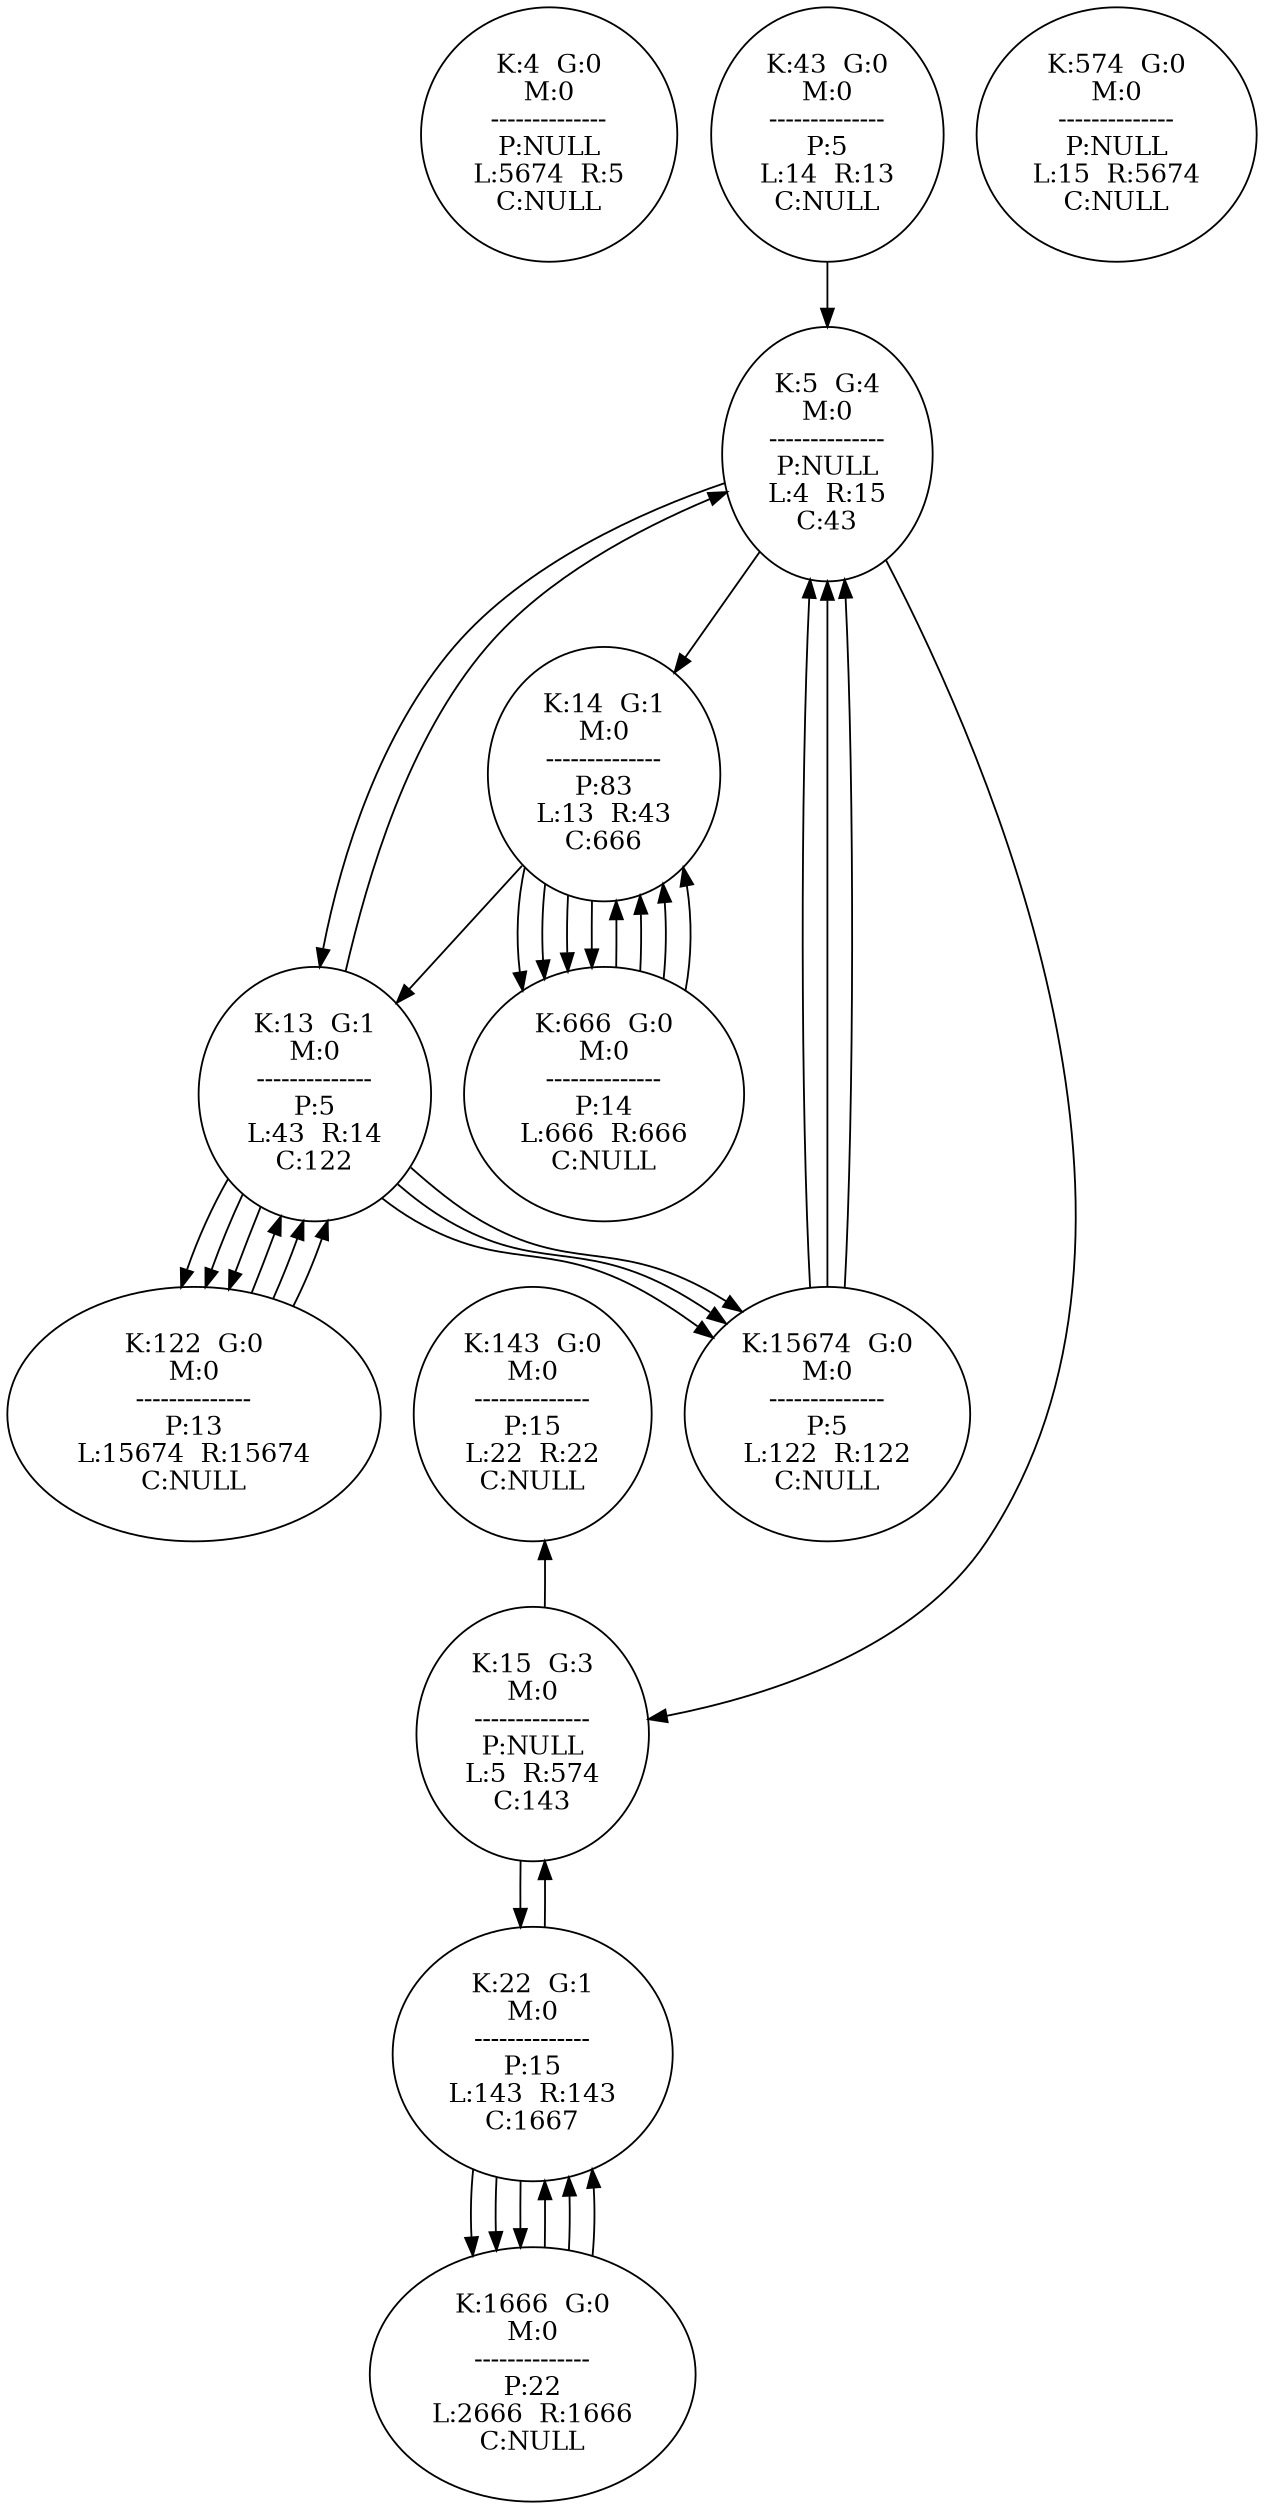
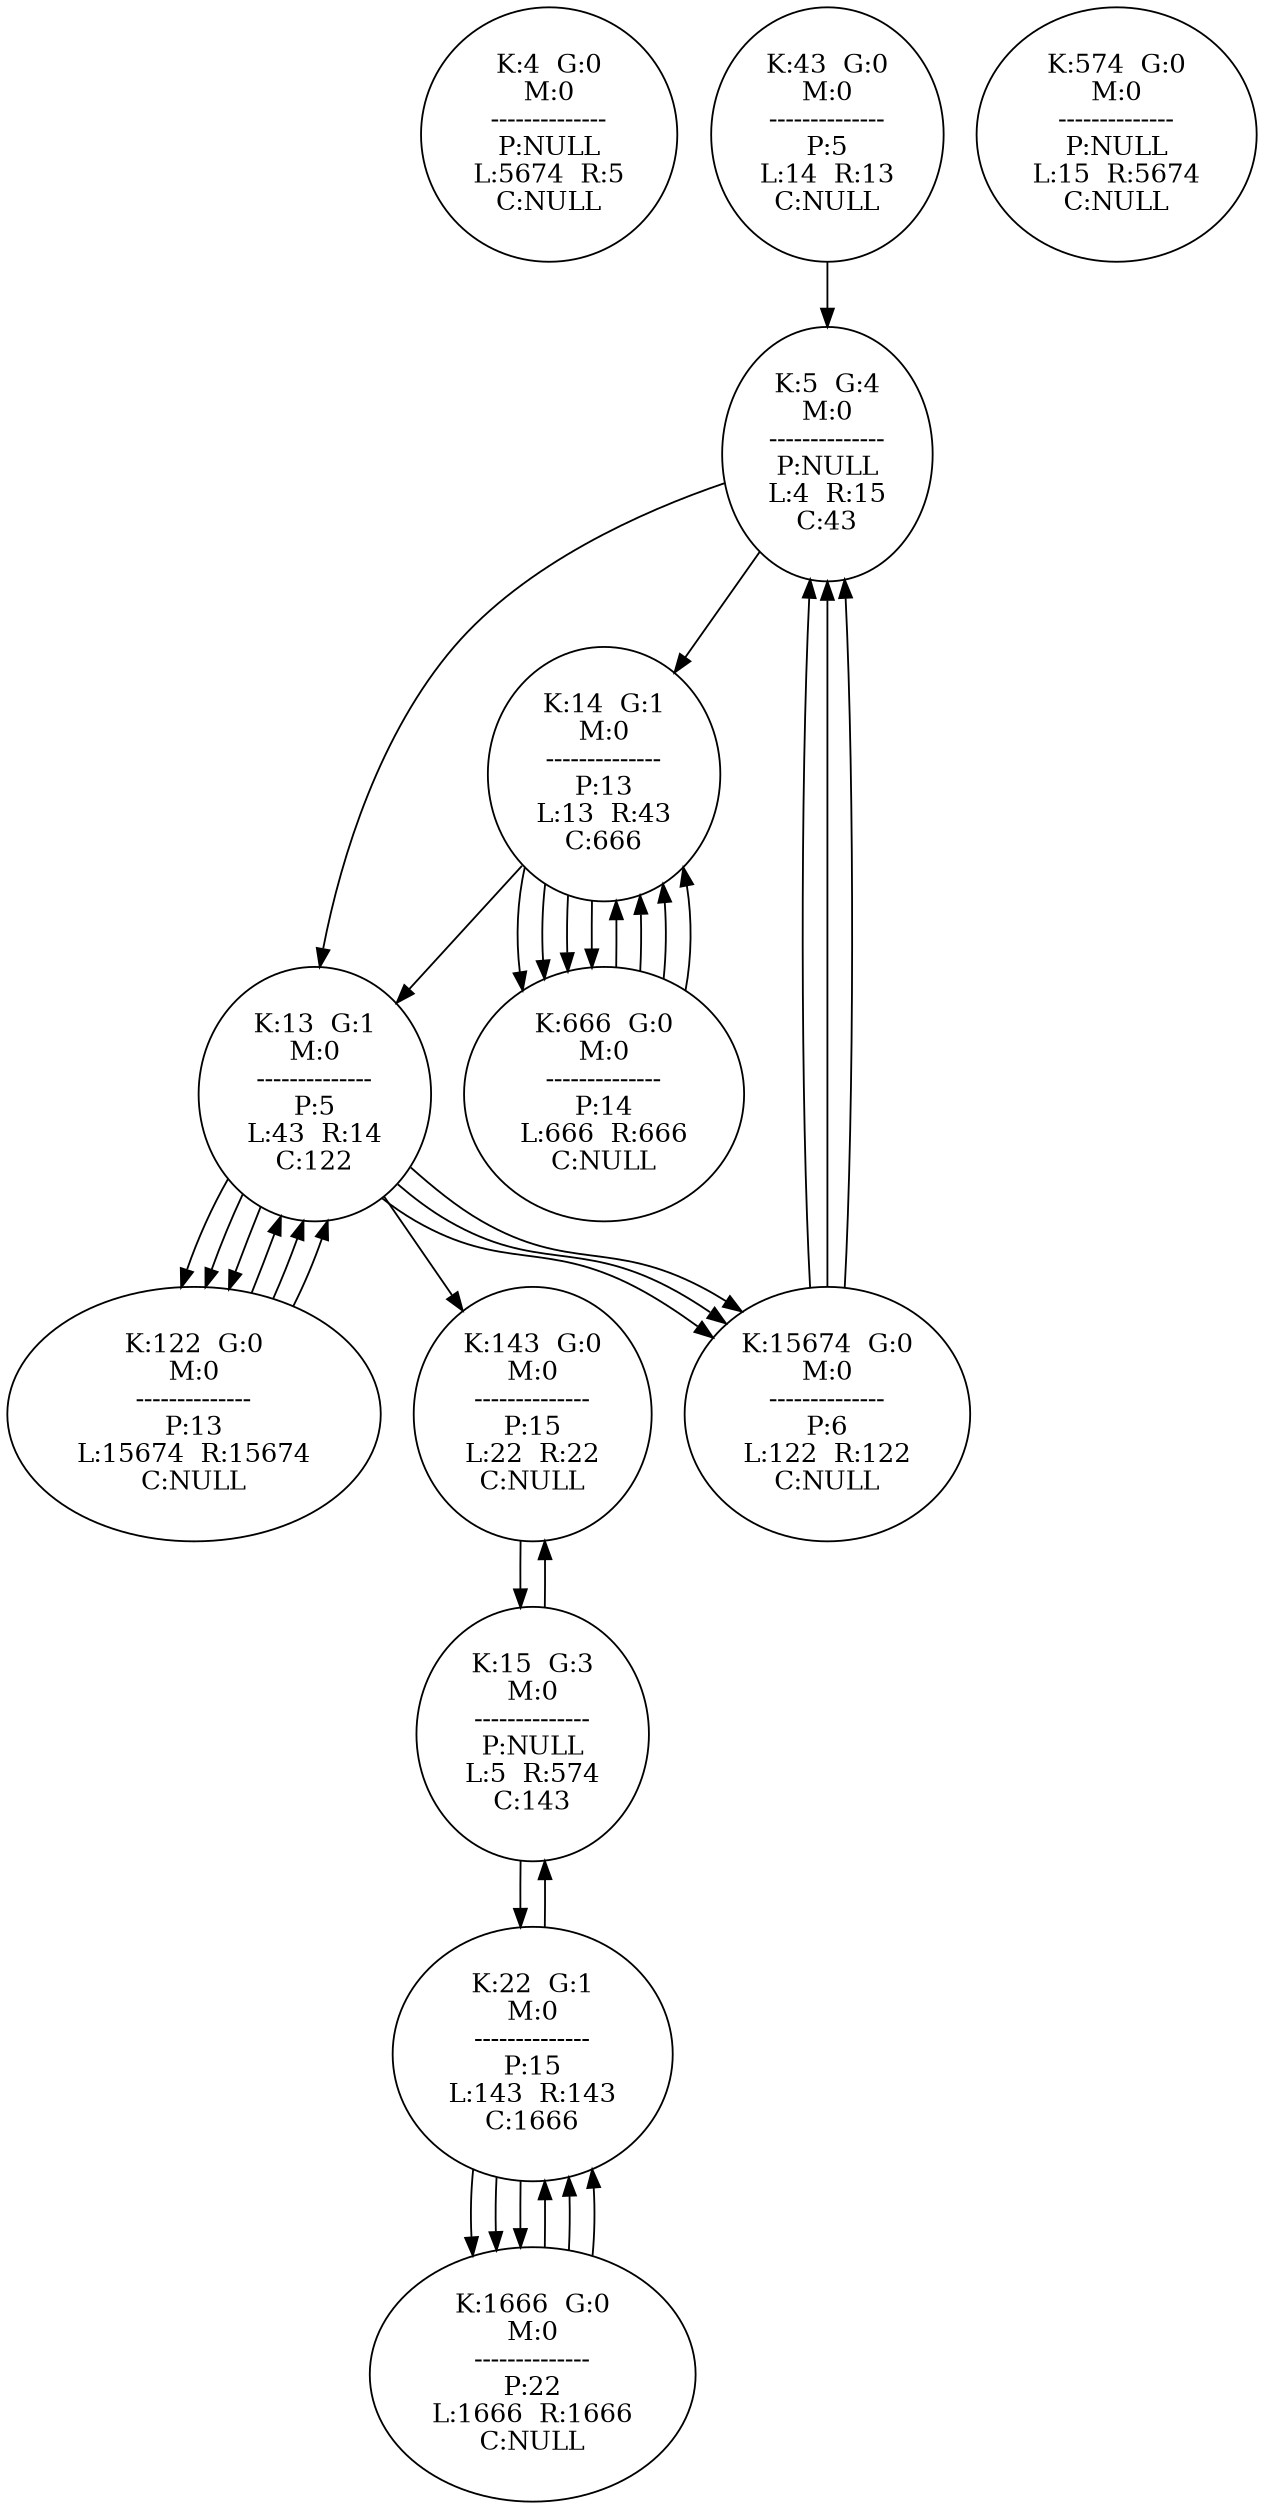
  digraph {
    n1 [label="K:4  G:0\nM:0\n--------------\nP:NULL\nL:5674  R:5\nC:NULL"]
    n2 [label="K:5  G:4\nM:0\n--------------\nP:NULL\nL:4  R:15\nC:43"]
    n3 [label="K:13  G:1\nM:0\n--------------\nP:5\nL:43  R:14\nC:122"]
-   n4 [label="K:14  G:1\nM:0\n--------------\nP:83\nL:13  R:43\nC:666"]
+   n4 [label="K:14  G:1\nM:0\n--------------\nP:13\nL:13  R:43\nC:666"]
    n5 [label="K:43  G:0\nM:0\n--------------\nP:5\nL:14  R:13\nC:NULL"]
    n6 [label="K:122  G:0\nM:0\n--------------\nP:13\nL:15674  R:15674\nC:NULL"]
-   n7 [label="K:15674  G:0\nM:0\n--------------\nP:5\nL:122  R:122\nC:NULL"]
+   n7 [label="K:15674  G:0\nM:0\n--------------\nP:6\nL:122  R:122\nC:NULL"]
    n8 [label="K:666  G:0\nM:0\n--------------\nP:14\nL:666  R:666\nC:NULL"]
    n9 [label="K:15  G:3\nM:0\n--------------\nP:NULL\nL:5  R:574\nC:143"]
    n10 [label="K:143  G:0\nM:0\n--------------\nP:15\nL:22  R:22\nC:NULL"]
-   n11 [label="K:22  G:1\nM:0\n--------------\nP:15\nL:143  R:143\nC:1667"]
-   n12 [label="K:1666  G:0\nM:0\n--------------\nP:22\nL:2666  R:1666\nC:NULL"]
+   n11 [label="K:22  G:1\nM:0\n--------------\nP:15\nL:143  R:143\nC:1666"]
+   n12 [label="K:1666  G:0\nM:0\n--------------\nP:22\nL:1666  R:1666\nC:NULL"]
    n13 [label="K:574  G:0\nM:0\n--------------\nP:NULL\nL:15  R:5674\nC:NULL"]
    n2 -> n3
    n2 -> n4
-   n3 -> n2
+   n3 -> n10
    n3 -> n6
    n3 -> n6
    n3 -> n6
    n3 -> n7
    n3 -> n7
    n3 -> n7
    n4 -> n3
    n4 -> n8
    n4 -> n8
    n4 -> n8
    n4 -> n8
    n5 -> n2
    n6 -> n3
    n6 -> n3
    n6 -> n3
    n7 -> n2
    n7 -> n2
    n7 -> n2
    n8 -> n4
    n8 -> n4
    n8 -> n4
    n8 -> n4
    n9 -> n10
    n9 -> n11
-   n2 -> n9
+   n10 -> n9
    n11 -> n9
    n11 -> n12
    n11 -> n12
    n11 -> n12
    n12 -> n11
    n12 -> n11
    n12 -> n11
  }
